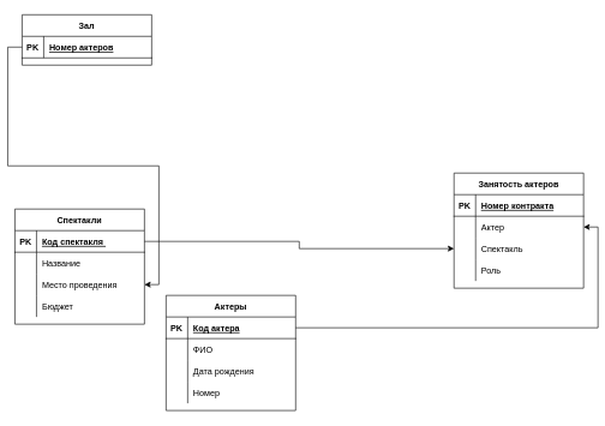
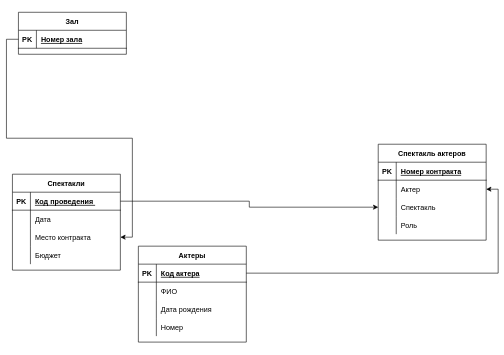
  <mxCell id="0" />
  <mxCell id="1" parent="0" />
  <mxCell id="2" value="Актеры" style="shape=table;startSize=30;container=1;collapsible=1;childLayout=tableLayout;fixedRows=1;rowLines=0;fontStyle=1;align=center;resizeLast=1;" vertex="1" parent="1"><mxGeometry x="230" y="410" width="180" height="160" as="geometry" /></mxCell>
  <mxCell id="3" value="" style="shape=tableRow;horizontal=0;startSize=0;swimlaneHead=0;swimlaneBody=0;fillColor=none;collapsible=0;dropTarget=0;points=[[0,0.5],[1,0.5]];portConstraint=eastwest;top=0;left=0;right=0;bottom=1;" vertex="1" parent="2"><mxGeometry y="30" width="180" height="30" as="geometry" /></mxCell>
  <mxCell id="4" value="PK" style="shape=partialRectangle;connectable=0;fillColor=none;top=0;left=0;bottom=0;right=0;fontStyle=1;overflow=hidden;" vertex="1" parent="3"><mxGeometry width="30" height="30" as="geometry"><mxRectangle width="30" height="30" as="alternateBounds" /></mxGeometry></mxCell>
  <mxCell id="5" value="Код актера" style="shape=partialRectangle;connectable=0;fillColor=none;top=0;left=0;bottom=0;right=0;align=left;spacingLeft=6;fontStyle=5;overflow=hidden;" vertex="1" parent="3"><mxGeometry x="30" width="150" height="30" as="geometry"><mxRectangle width="150" height="30" as="alternateBounds" /></mxGeometry></mxCell>
  <mxCell id="6" value="" style="shape=tableRow;horizontal=0;startSize=0;swimlaneHead=0;swimlaneBody=0;fillColor=none;collapsible=0;dropTarget=0;points=[[0,0.5],[1,0.5]];portConstraint=eastwest;top=0;left=0;right=0;bottom=0;" vertex="1" parent="2"><mxGeometry y="60" width="180" height="30" as="geometry" /></mxCell>
  <mxCell id="7" value="" style="shape=partialRectangle;connectable=0;fillColor=none;top=0;left=0;bottom=0;right=0;editable=1;overflow=hidden;" vertex="1" parent="6"><mxGeometry width="30" height="30" as="geometry"><mxRectangle width="30" height="30" as="alternateBounds" /></mxGeometry></mxCell>
  <mxCell id="8" value="ФИО" style="shape=partialRectangle;connectable=0;fillColor=none;top=0;left=0;bottom=0;right=0;align=left;spacingLeft=6;overflow=hidden;" vertex="1" parent="6"><mxGeometry x="30" width="150" height="30" as="geometry"><mxRectangle width="150" height="30" as="alternateBounds" /></mxGeometry></mxCell>
  <mxCell id="9" value="" style="shape=tableRow;horizontal=0;startSize=0;swimlaneHead=0;swimlaneBody=0;fillColor=none;collapsible=0;dropTarget=0;points=[[0,0.5],[1,0.5]];portConstraint=eastwest;top=0;left=0;right=0;bottom=0;" vertex="1" parent="2"><mxGeometry y="90" width="180" height="30" as="geometry" /></mxCell>
  <mxCell id="10" value="" style="shape=partialRectangle;connectable=0;fillColor=none;top=0;left=0;bottom=0;right=0;editable=1;overflow=hidden;" vertex="1" parent="9"><mxGeometry width="30" height="30" as="geometry"><mxRectangle width="30" height="30" as="alternateBounds" /></mxGeometry></mxCell>
  <mxCell id="11" value="Дата рождения" style="shape=partialRectangle;connectable=0;fillColor=none;top=0;left=0;bottom=0;right=0;align=left;spacingLeft=6;overflow=hidden;" vertex="1" parent="9"><mxGeometry x="30" width="150" height="30" as="geometry"><mxRectangle width="150" height="30" as="alternateBounds" /></mxGeometry></mxCell>
  <mxCell id="12" value="" style="shape=tableRow;horizontal=0;startSize=0;swimlaneHead=0;swimlaneBody=0;fillColor=none;collapsible=0;dropTarget=0;points=[[0,0.5],[1,0.5]];portConstraint=eastwest;top=0;left=0;right=0;bottom=0;" vertex="1" parent="2"><mxGeometry y="120" width="180" height="30" as="geometry" /></mxCell>
  <mxCell id="13" value="" style="shape=partialRectangle;connectable=0;fillColor=none;top=0;left=0;bottom=0;right=0;editable=1;overflow=hidden;" vertex="1" parent="12"><mxGeometry width="30" height="30" as="geometry"><mxRectangle width="30" height="30" as="alternateBounds" /></mxGeometry></mxCell>
  <mxCell id="14" value="Номер" style="shape=partialRectangle;connectable=0;fillColor=none;top=0;left=0;bottom=0;right=0;align=left;spacingLeft=6;overflow=hidden;" vertex="1" parent="12"><mxGeometry x="30" width="150" height="30" as="geometry"><mxRectangle width="150" height="30" as="alternateBounds" /></mxGeometry></mxCell>
- <mxCell id="15" value="Занятость актеров" style="shape=table;startSize=30;container=1;collapsible=1;childLayout=tableLayout;fixedRows=1;rowLines=0;fontStyle=1;align=center;resizeLast=1;" vertex="1" parent="1"><mxGeometry x="630" y="240" width="180" height="160" as="geometry" /></mxCell>
+ <mxCell id="15" value="Спектакль актеров" style="shape=table;startSize=30;container=1;collapsible=1;childLayout=tableLayout;fixedRows=1;rowLines=0;fontStyle=1;align=center;resizeLast=1;" vertex="1" parent="1"><mxGeometry x="630" y="240" width="180" height="160" as="geometry" /></mxCell>
  <mxCell id="16" value="" style="shape=tableRow;horizontal=0;startSize=0;swimlaneHead=0;swimlaneBody=0;fillColor=none;collapsible=0;dropTarget=0;points=[[0,0.5],[1,0.5]];portConstraint=eastwest;top=0;left=0;right=0;bottom=1;" vertex="1" parent="15"><mxGeometry y="30" width="180" height="30" as="geometry" /></mxCell>
  <mxCell id="17" value="PK" style="shape=partialRectangle;connectable=0;fillColor=none;top=0;left=0;bottom=0;right=0;fontStyle=1;overflow=hidden;" vertex="1" parent="16"><mxGeometry width="30" height="30" as="geometry"><mxRectangle width="30" height="30" as="alternateBounds" /></mxGeometry></mxCell>
  <mxCell id="18" value="Номер контракта" style="shape=partialRectangle;connectable=0;fillColor=none;top=0;left=0;bottom=0;right=0;align=left;spacingLeft=6;fontStyle=5;overflow=hidden;" vertex="1" parent="16"><mxGeometry x="30" width="150" height="30" as="geometry"><mxRectangle width="150" height="30" as="alternateBounds" /></mxGeometry></mxCell>
  <mxCell id="19" value="" style="shape=tableRow;horizontal=0;startSize=0;swimlaneHead=0;swimlaneBody=0;fillColor=none;collapsible=0;dropTarget=0;points=[[0,0.5],[1,0.5]];portConstraint=eastwest;top=0;left=0;right=0;bottom=0;" vertex="1" parent="15"><mxGeometry y="60" width="180" height="30" as="geometry" /></mxCell>
  <mxCell id="20" value="" style="shape=partialRectangle;connectable=0;fillColor=none;top=0;left=0;bottom=0;right=0;editable=1;overflow=hidden;" vertex="1" parent="19"><mxGeometry width="30" height="30" as="geometry"><mxRectangle width="30" height="30" as="alternateBounds" /></mxGeometry></mxCell>
  <mxCell id="21" value="Актер" style="shape=partialRectangle;connectable=0;fillColor=none;top=0;left=0;bottom=0;right=0;align=left;spacingLeft=6;overflow=hidden;" vertex="1" parent="19"><mxGeometry x="30" width="150" height="30" as="geometry"><mxRectangle width="150" height="30" as="alternateBounds" /></mxGeometry></mxCell>
  <mxCell id="22" value="" style="shape=tableRow;horizontal=0;startSize=0;swimlaneHead=0;swimlaneBody=0;fillColor=none;collapsible=0;dropTarget=0;points=[[0,0.5],[1,0.5]];portConstraint=eastwest;top=0;left=0;right=0;bottom=0;" vertex="1" parent="15"><mxGeometry y="90" width="180" height="30" as="geometry" /></mxCell>
  <mxCell id="23" value="" style="shape=partialRectangle;connectable=0;fillColor=none;top=0;left=0;bottom=0;right=0;editable=1;overflow=hidden;" vertex="1" parent="22"><mxGeometry width="30" height="30" as="geometry"><mxRectangle width="30" height="30" as="alternateBounds" /></mxGeometry></mxCell>
  <mxCell id="24" value="Спектакль" style="shape=partialRectangle;connectable=0;fillColor=none;top=0;left=0;bottom=0;right=0;align=left;spacingLeft=6;overflow=hidden;" vertex="1" parent="22"><mxGeometry x="30" width="150" height="30" as="geometry"><mxRectangle width="150" height="30" as="alternateBounds" /></mxGeometry></mxCell>
  <mxCell id="25" value="" style="shape=tableRow;horizontal=0;startSize=0;swimlaneHead=0;swimlaneBody=0;fillColor=none;collapsible=0;dropTarget=0;points=[[0,0.5],[1,0.5]];portConstraint=eastwest;top=0;left=0;right=0;bottom=0;" vertex="1" parent="15"><mxGeometry y="120" width="180" height="30" as="geometry" /></mxCell>
  <mxCell id="26" value="" style="shape=partialRectangle;connectable=0;fillColor=none;top=0;left=0;bottom=0;right=0;editable=1;overflow=hidden;" vertex="1" parent="25"><mxGeometry width="30" height="30" as="geometry"><mxRectangle width="30" height="30" as="alternateBounds" /></mxGeometry></mxCell>
  <mxCell id="27" value="Роль" style="shape=partialRectangle;connectable=0;fillColor=none;top=0;left=0;bottom=0;right=0;align=left;spacingLeft=6;overflow=hidden;" vertex="1" parent="25"><mxGeometry x="30" width="150" height="30" as="geometry"><mxRectangle width="150" height="30" as="alternateBounds" /></mxGeometry></mxCell>
  <mxCell id="28" value="Спектакли" style="shape=table;startSize=30;container=1;collapsible=1;childLayout=tableLayout;fixedRows=1;rowLines=0;fontStyle=1;align=center;resizeLast=1;" vertex="1" parent="1"><mxGeometry x="20" y="290" width="180" height="160" as="geometry" /></mxCell>
  <mxCell id="29" value="" style="shape=tableRow;horizontal=0;startSize=0;swimlaneHead=0;swimlaneBody=0;fillColor=none;collapsible=0;dropTarget=0;points=[[0,0.5],[1,0.5]];portConstraint=eastwest;top=0;left=0;right=0;bottom=1;" vertex="1" parent="28"><mxGeometry y="30" width="180" height="30" as="geometry" /></mxCell>
  <mxCell id="30" value="PK" style="shape=partialRectangle;connectable=0;fillColor=none;top=0;left=0;bottom=0;right=0;fontStyle=1;overflow=hidden;" vertex="1" parent="29"><mxGeometry width="30" height="30" as="geometry"><mxRectangle width="30" height="30" as="alternateBounds" /></mxGeometry></mxCell>
- <mxCell id="31" value="Код спектакля " style="shape=partialRectangle;connectable=0;fillColor=none;top=0;left=0;bottom=0;right=0;align=left;spacingLeft=6;fontStyle=5;overflow=hidden;" vertex="1" parent="29"><mxGeometry x="30" width="150" height="30" as="geometry"><mxRectangle width="150" height="30" as="alternateBounds" /></mxGeometry></mxCell>
+ <mxCell id="31" value="Код проведения " style="shape=partialRectangle;connectable=0;fillColor=none;top=0;left=0;bottom=0;right=0;align=left;spacingLeft=6;fontStyle=5;overflow=hidden;" vertex="1" parent="29"><mxGeometry x="30" width="150" height="30" as="geometry"><mxRectangle width="150" height="30" as="alternateBounds" /></mxGeometry></mxCell>
  <mxCell id="32" value="" style="shape=tableRow;horizontal=0;startSize=0;swimlaneHead=0;swimlaneBody=0;fillColor=none;collapsible=0;dropTarget=0;points=[[0,0.5],[1,0.5]];portConstraint=eastwest;top=0;left=0;right=0;bottom=0;" vertex="1" parent="28"><mxGeometry y="60" width="180" height="30" as="geometry" /></mxCell>
  <mxCell id="33" value="" style="shape=partialRectangle;connectable=0;fillColor=none;top=0;left=0;bottom=0;right=0;editable=1;overflow=hidden;" vertex="1" parent="32"><mxGeometry width="30" height="30" as="geometry"><mxRectangle width="30" height="30" as="alternateBounds" /></mxGeometry></mxCell>
- <mxCell id="34" value="Название" style="shape=partialRectangle;connectable=0;fillColor=none;top=0;left=0;bottom=0;right=0;align=left;spacingLeft=6;overflow=hidden;" vertex="1" parent="32"><mxGeometry x="30" width="150" height="30" as="geometry"><mxRectangle width="150" height="30" as="alternateBounds" /></mxGeometry></mxCell>
+ <mxCell id="34" value="Дата" style="shape=partialRectangle;connectable=0;fillColor=none;top=0;left=0;bottom=0;right=0;align=left;spacingLeft=6;overflow=hidden;" vertex="1" parent="32"><mxGeometry x="30" width="150" height="30" as="geometry"><mxRectangle width="150" height="30" as="alternateBounds" /></mxGeometry></mxCell>
  <mxCell id="35" value="" style="shape=tableRow;horizontal=0;startSize=0;swimlaneHead=0;swimlaneBody=0;fillColor=none;collapsible=0;dropTarget=0;points=[[0,0.5],[1,0.5]];portConstraint=eastwest;top=0;left=0;right=0;bottom=0;" vertex="1" parent="28"><mxGeometry y="90" width="180" height="30" as="geometry" /></mxCell>
  <mxCell id="36" value="" style="shape=partialRectangle;connectable=0;fillColor=none;top=0;left=0;bottom=0;right=0;editable=1;overflow=hidden;" vertex="1" parent="35"><mxGeometry width="30" height="30" as="geometry"><mxRectangle width="30" height="30" as="alternateBounds" /></mxGeometry></mxCell>
- <mxCell id="37" value="Место проведения" style="shape=partialRectangle;connectable=0;fillColor=none;top=0;left=0;bottom=0;right=0;align=left;spacingLeft=6;overflow=hidden;" vertex="1" parent="35"><mxGeometry x="30" width="150" height="30" as="geometry"><mxRectangle width="150" height="30" as="alternateBounds" /></mxGeometry></mxCell>
+ <mxCell id="37" value="Место контракта" style="shape=partialRectangle;connectable=0;fillColor=none;top=0;left=0;bottom=0;right=0;align=left;spacingLeft=6;overflow=hidden;" vertex="1" parent="35"><mxGeometry x="30" width="150" height="30" as="geometry"><mxRectangle width="150" height="30" as="alternateBounds" /></mxGeometry></mxCell>
  <mxCell id="38" value="" style="shape=tableRow;horizontal=0;startSize=0;swimlaneHead=0;swimlaneBody=0;fillColor=none;collapsible=0;dropTarget=0;points=[[0,0.5],[1,0.5]];portConstraint=eastwest;top=0;left=0;right=0;bottom=0;" vertex="1" parent="28"><mxGeometry y="120" width="180" height="30" as="geometry" /></mxCell>
  <mxCell id="39" value="" style="shape=partialRectangle;connectable=0;fillColor=none;top=0;left=0;bottom=0;right=0;editable=1;overflow=hidden;" vertex="1" parent="38"><mxGeometry width="30" height="30" as="geometry"><mxRectangle width="30" height="30" as="alternateBounds" /></mxGeometry></mxCell>
  <mxCell id="40" value="Бюджет" style="shape=partialRectangle;connectable=0;fillColor=none;top=0;left=0;bottom=0;right=0;align=left;spacingLeft=6;overflow=hidden;" vertex="1" parent="38"><mxGeometry x="30" width="150" height="30" as="geometry"><mxRectangle width="150" height="30" as="alternateBounds" /></mxGeometry></mxCell>
  <mxCell id="41" value="Зал" style="shape=table;startSize=30;container=1;collapsible=1;childLayout=tableLayout;fixedRows=1;rowLines=0;fontStyle=1;align=center;resizeLast=1;" vertex="1" parent="1"><mxGeometry x="30" y="20" width="180" height="70" as="geometry" /></mxCell>
  <mxCell id="42" value="" style="shape=tableRow;horizontal=0;startSize=0;swimlaneHead=0;swimlaneBody=0;fillColor=none;collapsible=0;dropTarget=0;points=[[0,0.5],[1,0.5]];portConstraint=eastwest;top=0;left=0;right=0;bottom=1;" vertex="1" parent="41"><mxGeometry y="30" width="180" height="30" as="geometry" /></mxCell>
  <mxCell id="43" value="PK" style="shape=partialRectangle;connectable=0;fillColor=none;top=0;left=0;bottom=0;right=0;fontStyle=1;overflow=hidden;" vertex="1" parent="42"><mxGeometry width="30" height="30" as="geometry"><mxRectangle width="30" height="30" as="alternateBounds" /></mxGeometry></mxCell>
- <mxCell id="44" value="Номер актеров" style="shape=partialRectangle;connectable=0;fillColor=none;top=0;left=0;bottom=0;right=0;align=left;spacingLeft=6;fontStyle=5;overflow=hidden;" vertex="1" parent="42"><mxGeometry x="30" width="150" height="30" as="geometry"><mxRectangle width="150" height="30" as="alternateBounds" /></mxGeometry></mxCell>
+ <mxCell id="44" value="Номер зала" style="shape=partialRectangle;connectable=0;fillColor=none;top=0;left=0;bottom=0;right=0;align=left;spacingLeft=6;fontStyle=5;overflow=hidden;" vertex="1" parent="42"><mxGeometry x="30" width="150" height="30" as="geometry"><mxRectangle width="150" height="30" as="alternateBounds" /></mxGeometry></mxCell>
  <mxCell id="45" style="edgeStyle=orthogonalEdgeStyle;rounded=0;orthogonalLoop=1;jettySize=auto;html=1;" edge="1" parent="1" source="42" target="35"><mxGeometry relative="1" as="geometry" /></mxCell>
  <mxCell id="46" style="edgeStyle=orthogonalEdgeStyle;rounded=0;orthogonalLoop=1;jettySize=auto;html=1;entryX=0;entryY=0.5;entryDx=0;entryDy=0;" edge="1" parent="1" source="29" target="22"><mxGeometry relative="1" as="geometry" /></mxCell>
  <mxCell id="47" style="edgeStyle=orthogonalEdgeStyle;rounded=0;orthogonalLoop=1;jettySize=auto;html=1;entryX=1;entryY=0.5;entryDx=0;entryDy=0;" edge="1" parent="1" source="3" target="19"><mxGeometry relative="1" as="geometry" /></mxCell>
